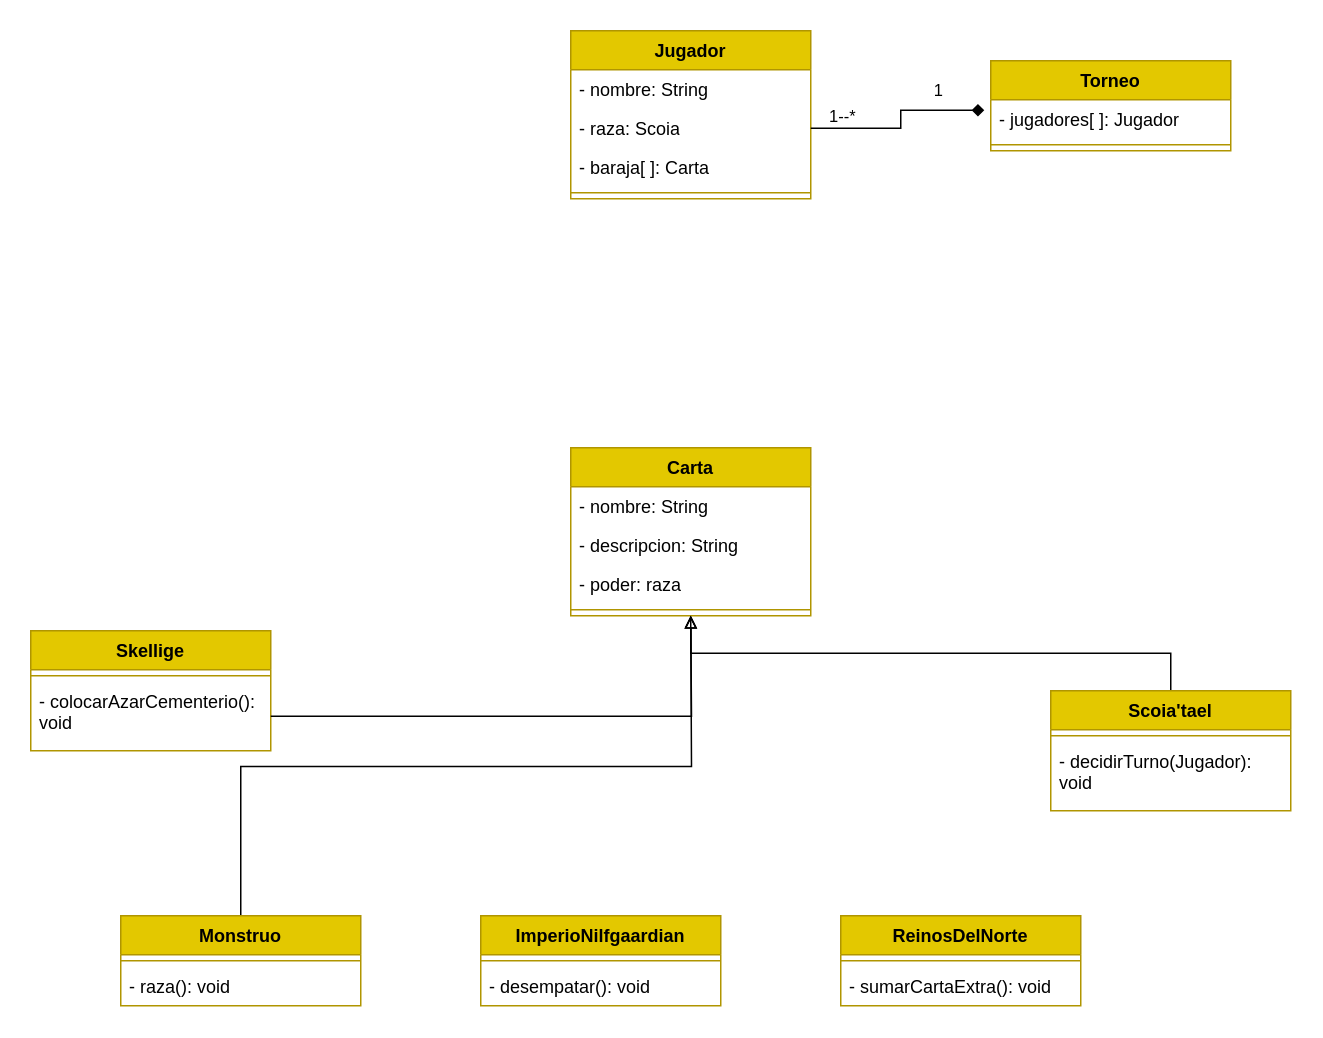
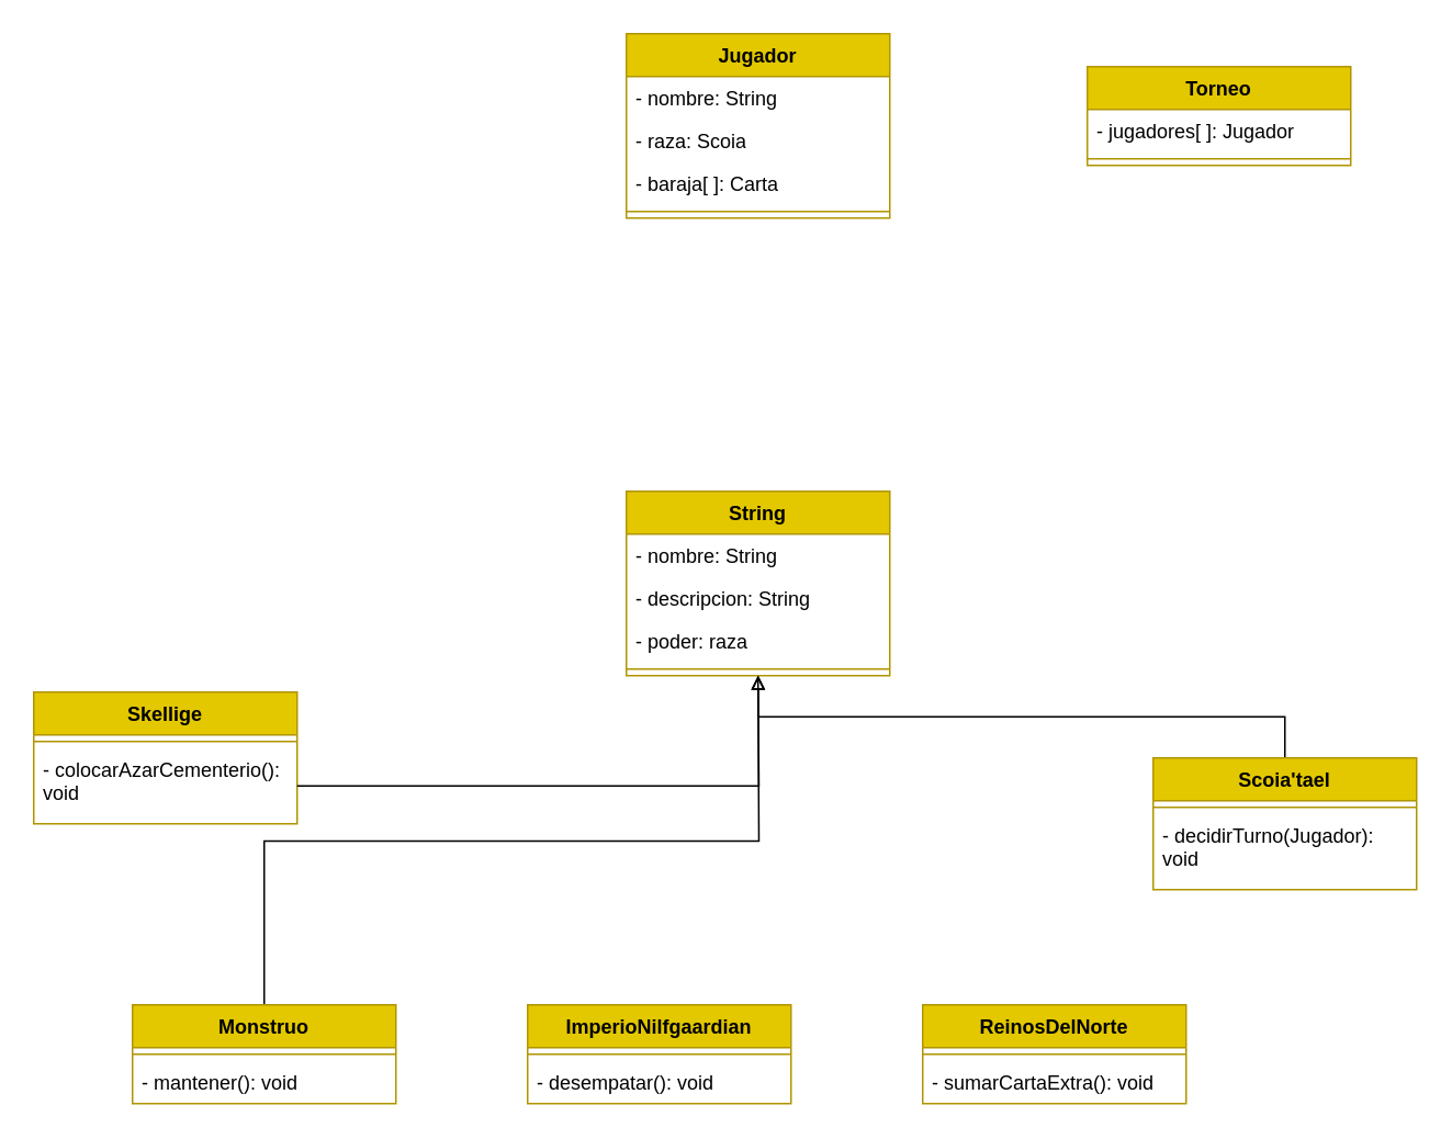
  <mxCell id="0" />
  <mxCell id="1" parent="0" />
- <mxCell id="2" value="Carta" style="swimlane;fontStyle=1;align=center;verticalAlign=top;childLayout=stackLayout;horizontal=1;startSize=26;horizontalStack=0;resizeParent=1;resizeParentMax=0;resizeLast=0;collapsible=1;marginBottom=0;whiteSpace=wrap;html=1;fillColor=#e3c800;strokeColor=#B09500;fontColor=#000000;" vertex="1" parent="1"><mxGeometry x="380" y="298" width="160" height="112" as="geometry" /></mxCell>
+ <mxCell id="2" value="String" style="swimlane;fontStyle=1;align=center;verticalAlign=top;childLayout=stackLayout;horizontal=1;startSize=26;horizontalStack=0;resizeParent=1;resizeParentMax=0;resizeLast=0;collapsible=1;marginBottom=0;whiteSpace=wrap;html=1;fillColor=#e3c800;strokeColor=#B09500;fontColor=#000000;" vertex="1" parent="1"><mxGeometry x="380" y="298" width="160" height="112" as="geometry" /></mxCell>
  <mxCell id="3" value="- nombre: String" style="text;strokeColor=none;fillColor=none;align=left;verticalAlign=top;spacingLeft=4;spacingRight=4;overflow=hidden;rotatable=0;points=[[0,0.5],[1,0.5]];portConstraint=eastwest;whiteSpace=wrap;html=1;" vertex="1" parent="2"><mxGeometry y="26" width="160" height="26" as="geometry" /></mxCell>
  <mxCell id="4" value="- descripcion: String" style="text;strokeColor=none;fillColor=none;align=left;verticalAlign=top;spacingLeft=4;spacingRight=4;overflow=hidden;rotatable=0;points=[[0,0.5],[1,0.5]];portConstraint=eastwest;whiteSpace=wrap;html=1;" vertex="1" parent="2"><mxGeometry y="52" width="160" height="26" as="geometry" /></mxCell>
  <mxCell id="5" value="- poder: raza" style="text;strokeColor=none;fillColor=none;align=left;verticalAlign=top;spacingLeft=4;spacingRight=4;overflow=hidden;rotatable=0;points=[[0,0.5],[1,0.5]];portConstraint=eastwest;whiteSpace=wrap;html=1;" vertex="1" parent="2"><mxGeometry y="78" width="160" height="26" as="geometry" /></mxCell>
  <mxCell id="6" value="" style="line;strokeWidth=1;fillColor=none;align=left;verticalAlign=middle;spacingTop=-1;spacingLeft=3;spacingRight=3;rotatable=0;labelPosition=right;points=[];portConstraint=eastwest;strokeColor=inherit;" vertex="1" parent="2"><mxGeometry y="104" width="160" height="8" as="geometry" /></mxCell>
  <mxCell id="7" style="edgeStyle=orthogonalEdgeStyle;rounded=0;orthogonalLoop=1;jettySize=auto;html=1;exitX=0.5;exitY=0;exitDx=0;exitDy=0;endArrow=block;endFill=0;" edge="1" parent="1" source="8"><mxGeometry relative="1" as="geometry"><mxPoint x="460" as="targetPoint" y="410" /></mxGeometry></mxCell>
  <mxCell id="8" value="Monstruo" style="swimlane;fontStyle=1;align=center;verticalAlign=top;childLayout=stackLayout;horizontal=1;startSize=26;horizontalStack=0;resizeParent=1;resizeParentMax=0;resizeLast=0;collapsible=1;marginBottom=0;whiteSpace=wrap;html=1;fillColor=#e3c800;fontColor=#000000;strokeColor=#B09500;" vertex="1" parent="1"><mxGeometry x="80" y="610" width="160" height="60" as="geometry" /></mxCell>
  <mxCell id="9" value="" style="line;strokeWidth=1;fillColor=none;align=left;verticalAlign=middle;spacingTop=-1;spacingLeft=3;spacingRight=3;rotatable=0;labelPosition=right;points=[];portConstraint=eastwest;strokeColor=inherit;" vertex="1" parent="8"><mxGeometry y="26" width="160" height="8" as="geometry" /></mxCell>
- <mxCell id="10" value="- raza(): void" style="text;strokeColor=none;fillColor=none;align=left;verticalAlign=top;spacingLeft=4;spacingRight=4;overflow=hidden;rotatable=0;points=[[0,0.5],[1,0.5]];portConstraint=eastwest;whiteSpace=wrap;html=1;" vertex="1" parent="8"><mxGeometry y="34" width="160" height="26" as="geometry" /></mxCell>
+ <mxCell id="10" value="- mantener(): void" style="text;strokeColor=none;fillColor=none;align=left;verticalAlign=top;spacingLeft=4;spacingRight=4;overflow=hidden;rotatable=0;points=[[0,0.5],[1,0.5]];portConstraint=eastwest;whiteSpace=wrap;html=1;" vertex="1" parent="8"><mxGeometry y="34" width="160" height="26" as="geometry" /></mxCell>
  <mxCell id="11" value="ImperioNilfgaardian" style="swimlane;fontStyle=1;align=center;verticalAlign=top;childLayout=stackLayout;horizontal=1;startSize=26;horizontalStack=0;resizeParent=1;resizeParentMax=0;resizeLast=0;collapsible=1;marginBottom=0;whiteSpace=wrap;html=1;fillColor=#e3c800;fontColor=#000000;strokeColor=#B09500;" vertex="1" parent="1"><mxGeometry x="320" y="610" width="160" height="60" as="geometry" /></mxCell>
  <mxCell id="12" value="" style="line;strokeWidth=1;fillColor=none;align=left;verticalAlign=middle;spacingTop=-1;spacingLeft=3;spacingRight=3;rotatable=0;labelPosition=right;points=[];portConstraint=eastwest;strokeColor=inherit;" vertex="1" parent="11"><mxGeometry y="26" width="160" height="8" as="geometry" /></mxCell>
  <mxCell id="13" value="- desempatar(): void" style="text;strokeColor=none;fillColor=none;align=left;verticalAlign=top;spacingLeft=4;spacingRight=4;overflow=hidden;rotatable=0;points=[[0,0.5],[1,0.5]];portConstraint=eastwest;whiteSpace=wrap;html=1;" vertex="1" parent="11"><mxGeometry y="34" width="160" height="26" as="geometry" /></mxCell>
  <mxCell id="14" value="ReinosDelNorte" style="swimlane;fontStyle=1;align=center;verticalAlign=top;childLayout=stackLayout;horizontal=1;startSize=26;horizontalStack=0;resizeParent=1;resizeParentMax=0;resizeLast=0;collapsible=1;marginBottom=0;whiteSpace=wrap;html=1;fillColor=#e3c800;fontColor=#000000;strokeColor=#B09500;" vertex="1" parent="1"><mxGeometry x="560" y="610" width="160" height="60" as="geometry" /></mxCell>
  <mxCell id="15" value="" style="line;strokeWidth=1;fillColor=none;align=left;verticalAlign=middle;spacingTop=-1;spacingLeft=3;spacingRight=3;rotatable=0;labelPosition=right;points=[];portConstraint=eastwest;strokeColor=inherit;" vertex="1" parent="14"><mxGeometry y="26" width="160" height="8" as="geometry" /></mxCell>
  <mxCell id="16" value="- sumarCartaExtra(): void" style="text;strokeColor=none;fillColor=none;align=left;verticalAlign=top;spacingLeft=4;spacingRight=4;overflow=hidden;rotatable=0;points=[[0,0.5],[1,0.5]];portConstraint=eastwest;whiteSpace=wrap;html=1;" vertex="1" parent="14"><mxGeometry y="34" width="160" height="26" as="geometry" /></mxCell>
  <mxCell id="17" style="edgeStyle=orthogonalEdgeStyle;rounded=0;orthogonalLoop=1;jettySize=auto;html=1;exitX=0.5;exitY=0;exitDx=0;exitDy=0;endArrow=open;endFill=0;" edge="1" parent="1" source="18" target="2"><mxGeometry relative="1" as="geometry" /></mxCell>
  <mxCell id="18" value="Scoia'tael" style="swimlane;fontStyle=1;align=center;verticalAlign=top;childLayout=stackLayout;horizontal=1;startSize=26;horizontalStack=0;resizeParent=1;resizeParentMax=0;resizeLast=0;collapsible=1;marginBottom=0;whiteSpace=wrap;html=1;fillColor=#e3c800;fontColor=#000000;strokeColor=#B09500;" vertex="1" parent="1"><mxGeometry x="700" y="460" width="160" height="80" as="geometry" /></mxCell>
  <mxCell id="19" value="" style="line;strokeWidth=1;fillColor=none;align=left;verticalAlign=middle;spacingTop=-1;spacingLeft=3;spacingRight=3;rotatable=0;labelPosition=right;points=[];portConstraint=eastwest;strokeColor=inherit;" vertex="1" parent="18"><mxGeometry y="26" width="160" height="8" as="geometry" /></mxCell>
  <mxCell id="20" value="- decidirTurno(Jugador): void" style="text;strokeColor=none;fillColor=none;align=left;verticalAlign=top;spacingLeft=4;spacingRight=4;overflow=hidden;rotatable=0;points=[[0,0.5],[1,0.5]];portConstraint=eastwest;whiteSpace=wrap;html=1;" vertex="1" parent="18"><mxGeometry y="34" width="160" height="46" as="geometry" /></mxCell>
  <mxCell id="21" value="Skellige" style="swimlane;fontStyle=1;align=center;verticalAlign=top;childLayout=stackLayout;horizontal=1;startSize=26;horizontalStack=0;resizeParent=1;resizeParentMax=0;resizeLast=0;collapsible=1;marginBottom=0;whiteSpace=wrap;html=1;fillColor=#e3c800;fontColor=#000000;strokeColor=#B09500;" vertex="1" parent="1"><mxGeometry x="20" y="420" width="160" height="80" as="geometry" /></mxCell>
  <mxCell id="22" value="" style="line;strokeWidth=1;fillColor=none;align=left;verticalAlign=middle;spacingTop=-1;spacingLeft=3;spacingRight=3;rotatable=0;labelPosition=right;points=[];portConstraint=eastwest;strokeColor=inherit;" vertex="1" parent="21"><mxGeometry y="26" width="160" height="8" as="geometry" /></mxCell>
  <mxCell id="23" style="edgeStyle=orthogonalEdgeStyle;rounded=0;orthogonalLoop=1;jettySize=auto;html=1;exitX=1;exitY=0.5;exitDx=0;exitDy=0;endArrow=block;endFill=0;" edge="1" parent="21" source="24"><mxGeometry relative="1" as="geometry"><mxPoint x="440" y="-10" as="targetPoint" /></mxGeometry></mxCell>
  <mxCell id="24" value="- colocarAzarCementerio(): void" style="text;strokeColor=none;fillColor=none;align=left;verticalAlign=top;spacingLeft=4;spacingRight=4;overflow=hidden;rotatable=0;points=[[0,0.5],[1,0.5]];portConstraint=eastwest;whiteSpace=wrap;html=1;" vertex="1" parent="21"><mxGeometry y="34" width="160" height="46" as="geometry" /></mxCell>
  <mxCell id="25" value="Jugador" style="swimlane;fontStyle=1;align=center;verticalAlign=top;childLayout=stackLayout;horizontal=1;startSize=26;horizontalStack=0;resizeParent=1;resizeParentMax=0;resizeLast=0;collapsible=1;marginBottom=0;whiteSpace=wrap;html=1;fillColor=#e3c800;fontColor=#000000;strokeColor=#B09500;" vertex="1" parent="1"><mxGeometry x="380" y="20" width="160" height="112" as="geometry"><mxRectangle x="380" y="-370" width="80" height="30" as="alternateBounds" /></mxGeometry></mxCell>
  <mxCell id="26" value="- nombre: String" style="text;strokeColor=none;fillColor=none;align=left;verticalAlign=top;spacingLeft=4;spacingRight=4;overflow=hidden;rotatable=0;points=[[0,0.5],[1,0.5]];portConstraint=eastwest;whiteSpace=wrap;html=1;" vertex="1" parent="25"><mxGeometry y="26" width="160" height="26" as="geometry" /></mxCell>
  <mxCell id="27" value="- raza: Scoia" style="text;strokeColor=none;fillColor=none;align=left;verticalAlign=top;spacingLeft=4;spacingRight=4;overflow=hidden;rotatable=0;points=[[0,0.5],[1,0.5]];portConstraint=eastwest;whiteSpace=wrap;html=1;" vertex="1" parent="25"><mxGeometry y="52" width="160" height="26" as="geometry" /></mxCell>
  <mxCell id="28" value="- baraja[ ]: Carta" style="text;strokeColor=none;fillColor=none;align=left;verticalAlign=top;spacingLeft=4;spacingRight=4;overflow=hidden;rotatable=0;points=[[0,0.5],[1,0.5]];portConstraint=eastwest;whiteSpace=wrap;html=1;" vertex="1" parent="25"><mxGeometry y="78" width="160" height="26" as="geometry" /></mxCell>
  <mxCell id="29" value="" style="line;strokeWidth=1;fillColor=none;align=left;verticalAlign=middle;spacingTop=-1;spacingLeft=3;spacingRight=3;rotatable=0;labelPosition=right;points=[];portConstraint=eastwest;strokeColor=inherit;" vertex="1" parent="25"><mxGeometry y="104" width="160" height="8" as="geometry" /></mxCell>
  <mxCell id="30" value="Torneo" style="swimlane;fontStyle=1;align=center;verticalAlign=top;childLayout=stackLayout;horizontal=1;startSize=26;horizontalStack=0;resizeParent=1;resizeParentMax=0;resizeLast=0;collapsible=1;marginBottom=0;whiteSpace=wrap;html=1;fillColor=#e3c800;fontColor=#000000;strokeColor=#B09500;" vertex="1" parent="1"><mxGeometry x="660" y="40" width="160" height="60" as="geometry" /></mxCell>
  <mxCell id="31" value="- jugadores[ ]: Jugador" style="text;strokeColor=none;fillColor=none;align=left;verticalAlign=top;spacingLeft=4;spacingRight=4;overflow=hidden;rotatable=0;points=[[0,0.5],[1,0.5]];portConstraint=eastwest;whiteSpace=wrap;html=1;" vertex="1" parent="30"><mxGeometry y="26" width="160" height="26" as="geometry" /></mxCell>
  <mxCell id="32" value="" style="line;strokeWidth=1;fillColor=none;align=left;verticalAlign=middle;spacingTop=-1;spacingLeft=3;spacingRight=3;rotatable=0;labelPosition=right;points=[];portConstraint=eastwest;strokeColor=inherit;" vertex="1" parent="30"><mxGeometry y="52" width="160" height="8" as="geometry" /></mxCell>
- <mxCell id="33" style="edgeStyle=orthogonalEdgeStyle;rounded=0;orthogonalLoop=1;jettySize=auto;html=1;exitX=1;exitY=0.5;exitDx=0;exitDy=0;entryX=-0.027;entryY=0.269;entryDx=0;entryDy=0;entryPerimeter=0;endArrow=diamond;endFill=1;" edge="1" parent="1" source="27" target="31"><mxGeometry relative="1" as="geometry" /></mxCell>
- <mxCell id="34" value="1--*" style="edgeLabel;html=1;align=center;verticalAlign=middle;resizable=0;points=[];" vertex="1" connectable="0" parent="33"><mxGeometry x="-0.724" y="-1" relative="1" as="geometry"><mxPoint x="2" y="-10" as="offset" /></mxGeometry></mxCell>
- <mxCell id="35" value="1" style="edgeLabel;html=1;align=center;verticalAlign=middle;resizable=0;points=[];" vertex="1" connectable="0" parent="33"><mxGeometry x="0.513" y="3" relative="1" as="geometry"><mxPoint y="-10" as="offset" /></mxGeometry></mxCell>
